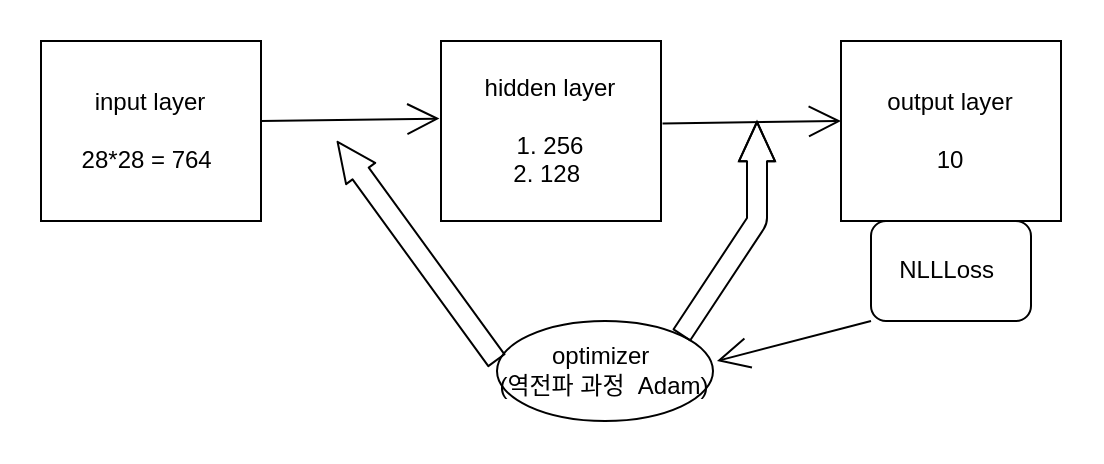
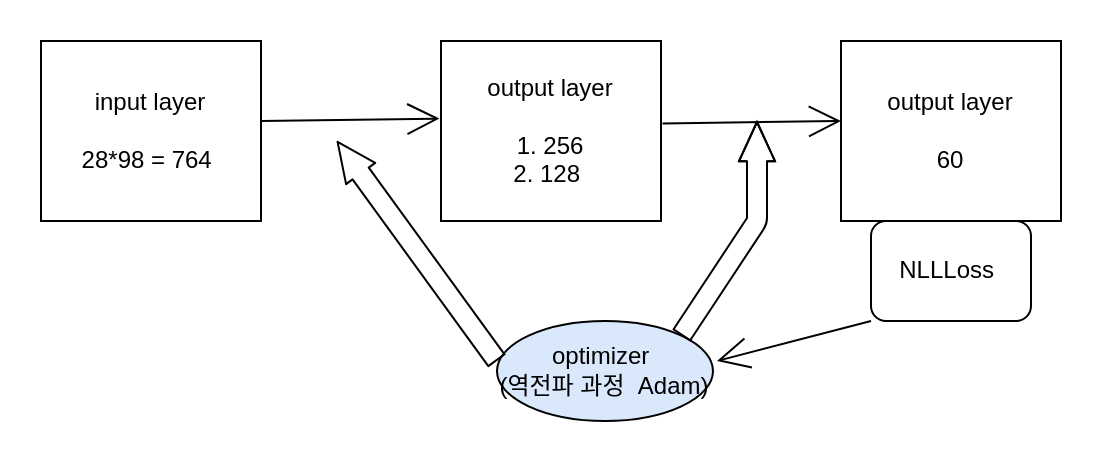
  <mxCell id="0" />
  <mxCell id="1" parent="0" />
- <mxCell id="2" value="input layer&lt;br&gt;&lt;br&gt;28*28 = 764&amp;nbsp;" style="rounded=0;whiteSpace=wrap;html=1;hachureGap=4;" vertex="1" parent="1"><mxGeometry x="20" y="20" width="110" height="90" as="geometry" /></mxCell>
- <mxCell id="3" value="hidden layer&lt;br&gt;&lt;br&gt;1. 256&lt;br&gt;2. 128&amp;nbsp;" style="rounded=0;whiteSpace=wrap;html=1;hachureGap=4;" vertex="1" parent="1"><mxGeometry x="220" y="20" width="110" height="90" as="geometry" /></mxCell>
- <mxCell id="4" value="output layer&lt;br&gt;&lt;br&gt;10" style="rounded=0;whiteSpace=wrap;html=1;hachureGap=4;" vertex="1" parent="1"><mxGeometry x="420" y="20" width="110" height="90" as="geometry" /></mxCell>
+ <mxCell id="2" value="input layer&lt;br&gt;&lt;br&gt;28*98 = 764&amp;nbsp;" style="rounded=0;whiteSpace=wrap;html=1;hachureGap=4;" vertex="1" parent="1"><mxGeometry x="20" y="20" width="110" height="90" as="geometry" /></mxCell>
+ <mxCell id="3" value="output layer&lt;br&gt;&lt;br&gt;1. 256&lt;br&gt;2. 128&amp;nbsp;" style="rounded=0;whiteSpace=wrap;html=1;hachureGap=4;" vertex="1" parent="1"><mxGeometry x="220" y="20" width="110" height="90" as="geometry" /></mxCell>
+ <mxCell id="4" value="output layer&lt;br&gt;&lt;br&gt;60" style="rounded=0;whiteSpace=wrap;html=1;hachureGap=4;" vertex="1" parent="1"><mxGeometry x="420" y="20" width="110" height="90" as="geometry" /></mxCell>
  <mxCell id="5" value="" style="edgeStyle=none;orthogonalLoop=1;jettySize=auto;html=1;rounded=0;endArrow=open;startSize=14;endSize=14;sourcePerimeterSpacing=8;targetPerimeterSpacing=8;curved=1;entryX=-0.007;entryY=0.431;entryDx=0;entryDy=0;entryPerimeter=0;" edge="1" parent="1" target="3"><mxGeometry width="120" relative="1" as="geometry"><mxPoint x="130" y="60" as="sourcePoint" /><mxPoint x="250" y="60" as="targetPoint" /><Array as="points" /></mxGeometry></mxCell>
  <mxCell id="6" value="" style="edgeStyle=none;orthogonalLoop=1;jettySize=auto;html=1;rounded=0;endArrow=open;startSize=14;endSize=14;sourcePerimeterSpacing=8;targetPerimeterSpacing=8;curved=1;entryX=-0.007;entryY=0.431;entryDx=0;entryDy=0;entryPerimeter=0;" edge="1" parent="1"><mxGeometry width="120" relative="1" as="geometry"><mxPoint x="330.77" y="61.21" as="sourcePoint" /><mxPoint x="420" y="60" as="targetPoint" /><Array as="points" /></mxGeometry></mxCell>
  <mxCell id="7" style="edgeStyle=none;curved=1;rounded=0;orthogonalLoop=1;jettySize=auto;html=1;exitX=0;exitY=1;exitDx=0;exitDy=0;endArrow=open;startSize=14;endSize=14;sourcePerimeterSpacing=8;targetPerimeterSpacing=8;" edge="1" parent="1" source="8"><mxGeometry relative="1" as="geometry"><mxPoint x="358" y="180" as="targetPoint" /></mxGeometry></mxCell>
  <mxCell id="8" value="NLLLoss&amp;nbsp;" style="whiteSpace=wrap;html=1;hachureGap=4;rounded=1;" vertex="1" parent="1"><mxGeometry x="435" y="110" width="80" height="50" as="geometry" /></mxCell>
- <mxCell id="9" value="optimizer&amp;nbsp;&lt;br&gt;(역전파 과정&amp;nbsp; Adam)" style="ellipse;whiteSpace=wrap;html=1;hachureGap=4;" vertex="1" parent="1"><mxGeometry x="248" y="160" width="108" height="50" as="geometry" /></mxCell>
+ <mxCell id="9" value="optimizer&amp;nbsp;&lt;br&gt;(역전파 과정&amp;nbsp; Adam)" style="ellipse;whiteSpace=wrap;html=1;hachureGap=4;fillColor=#dae8fc;" vertex="1" parent="1"><mxGeometry x="248" y="160" width="108" height="50" as="geometry" /></mxCell>
  <mxCell id="10" value="" style="edgeStyle=none;orthogonalLoop=1;jettySize=auto;html=1;shape=flexArrow;rounded=1;startSize=8;endSize=6.2;endArrow=open;sourcePerimeterSpacing=8;targetPerimeterSpacing=8;curved=1;endWidth=7;exitX=1;exitY=0;exitDx=0;exitDy=0;" edge="1" parent="1" source="9"><mxGeometry width="140" relative="1" as="geometry"><mxPoint x="328" y="160" as="sourcePoint" /><mxPoint x="378" y="60" as="targetPoint" /><Array as="points"><mxPoint x="378" y="110" /></Array></mxGeometry></mxCell>
  <mxCell id="11" value="" style="edgeStyle=none;orthogonalLoop=1;jettySize=auto;html=1;shape=flexArrow;rounded=1;startSize=8;endSize=6.2;endArrow=open;sourcePerimeterSpacing=8;targetPerimeterSpacing=8;curved=1;endWidth=7;" edge="1" parent="1"><mxGeometry width="140" relative="1" as="geometry"><mxPoint x="248" y="180" as="sourcePoint" /><mxPoint x="168" y="70" as="targetPoint" /><Array as="points" /></mxGeometry></mxCell>
